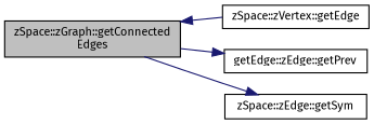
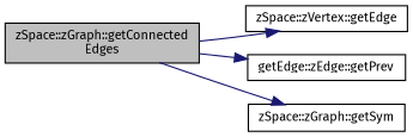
  digraph {
    fontname="Fira Sans"
    rankdir=LR
    node [color=black fillcolor=white fontname="Fira Sans" fontsize=10 shape=record style=filled]
    edge [color=midnightblue fontname="Fira Sans" fontsize=10 labelfontname=Helvetica labelfontsize=10 style=solid]
    n1 [fillcolor=grey75 fontcolor=black height=0.2 label="zSpace::zGraph::getConnected\lEdges" width=0.4]
    n2 [height=0.2 label="zSpace::zVertex::getEdge" width=0.4]
    n3 [height=0.2 label="getEdge::zEdge::getPrev" width=0.4]
-   n4 [height=0.2 label="zSpace::zEdge::getSym" width=0.4]
-   n2 -> n1
+   n4 [height=0.2 label="zSpace::zGraph::getSym" width=0.4]
+   n1 -> n2
    n1 -> n3
    n1 -> n4
  }
